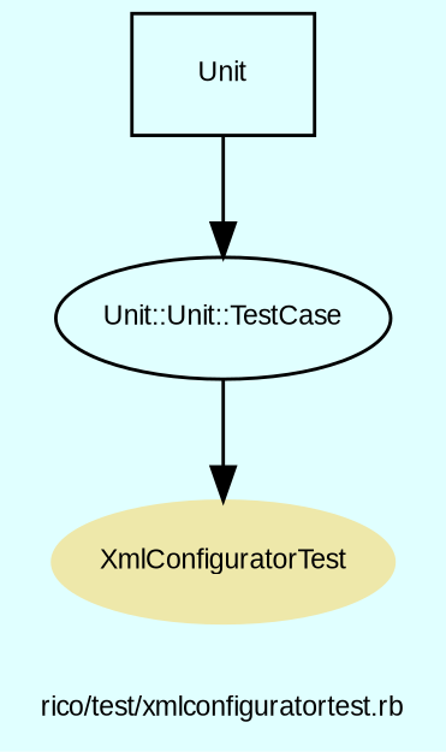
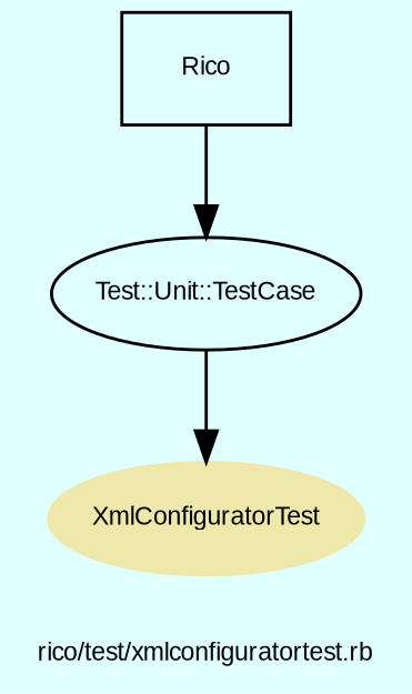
  digraph {
    bgcolor=lightcyan1
    compound=true
    fontname=Arial
    fontsize=8
    label="rico/test/xmlconfiguratortest.rb"
    node [color=black fontname=Arial fontsize=8]
    n1 [color=palegoldenrod fontcolor=black label=XmlConfiguratorTest shape=ellipse style=filled]
-   n2 [label=Unit shape=box]
-   n3 [label="Unit::Unit::TestCase"]
+   n2 [label=Rico shape=box]
+   n3 [label="Test::Unit::TestCase"]
    n2 -> n3
    n3 -> n1
  }
